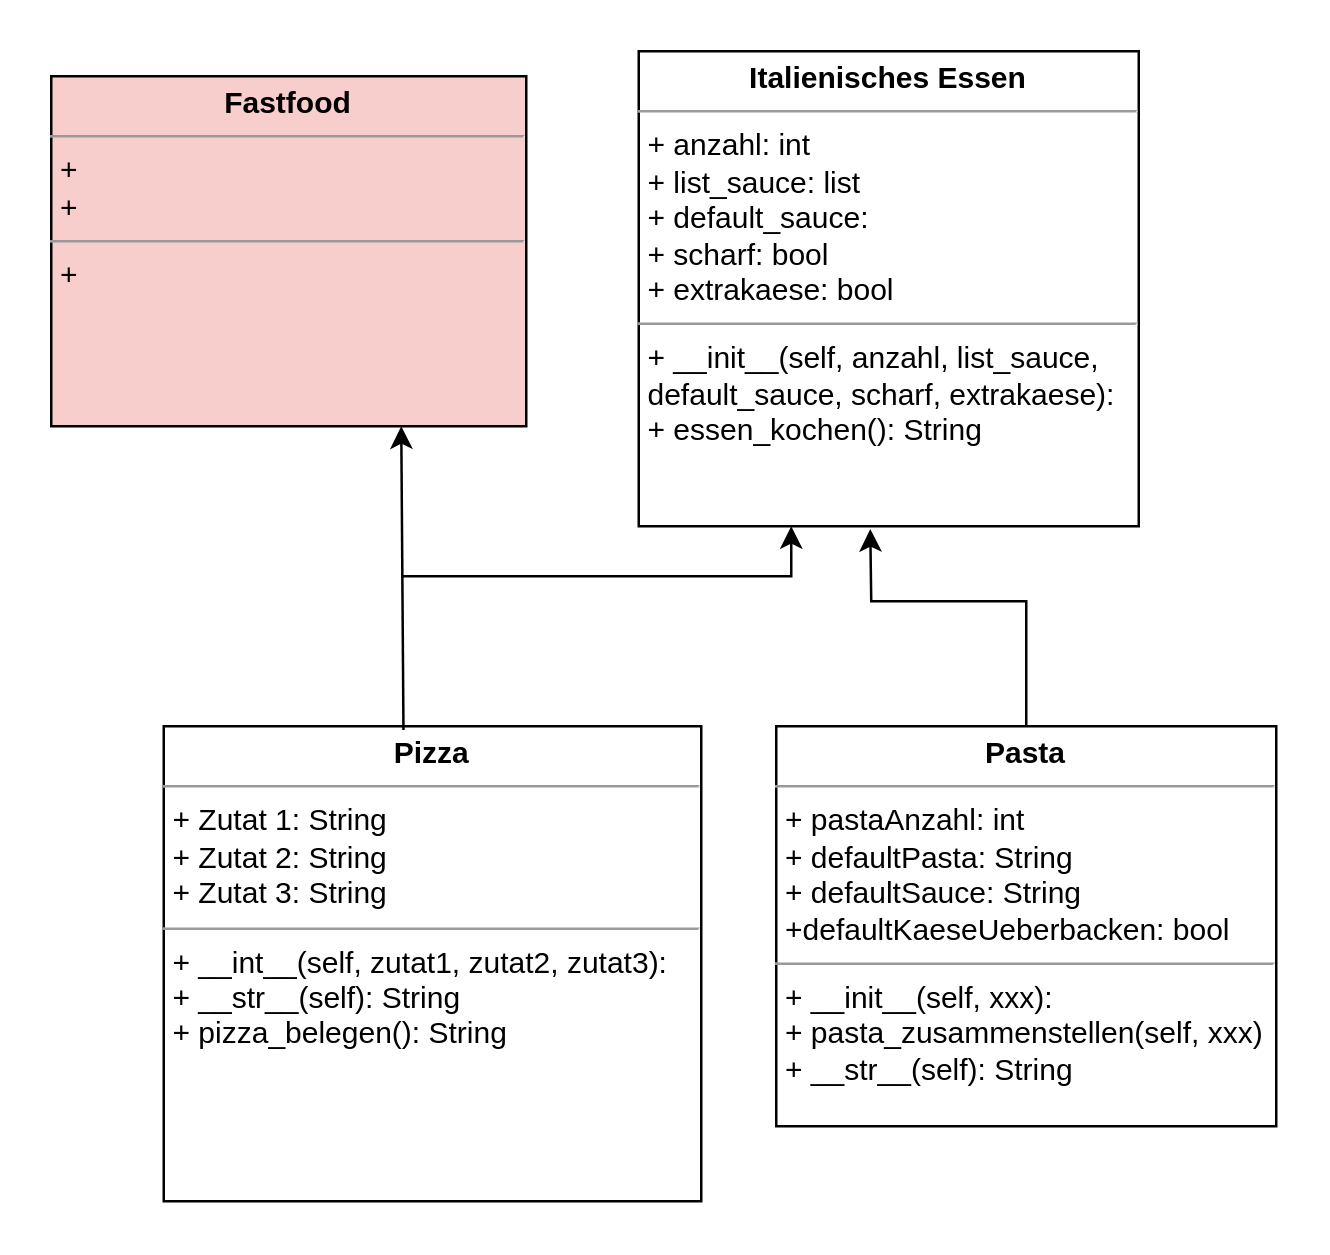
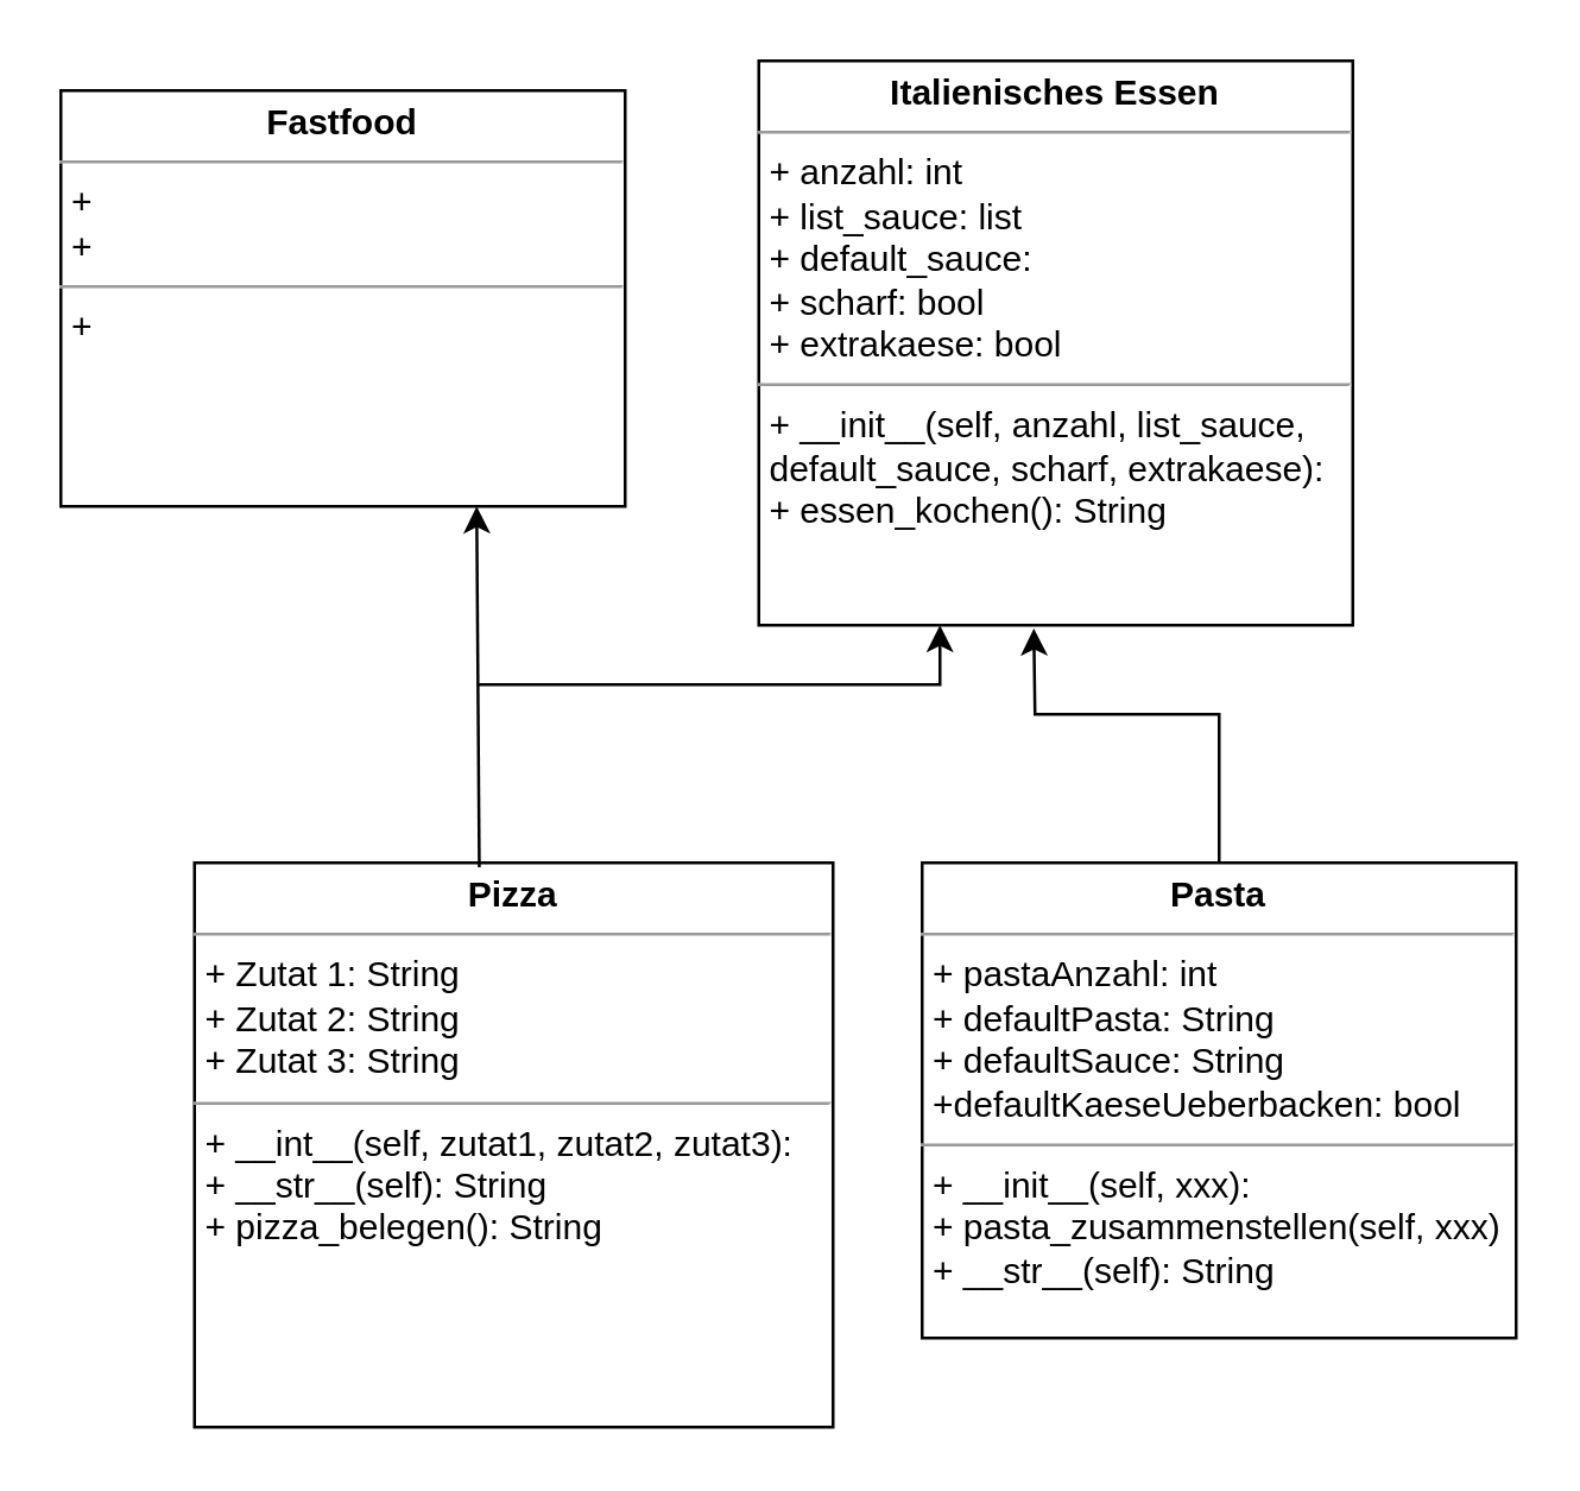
  <mxCell id="0" />
  <mxCell id="1" parent="0" />
  <mxCell id="2" value="&lt;p style=&quot;margin:0px;margin-top:4px;text-align:center;&quot;&gt;&lt;b&gt;Pizza&lt;/b&gt;&lt;/p&gt;&lt;hr size=&quot;1&quot;&gt;&lt;p style=&quot;margin:0px;margin-left:4px;&quot;&gt;+ Zutat 1: String&lt;br&gt;+ Zutat 2: String&lt;/p&gt;&lt;p style=&quot;margin:0px;margin-left:4px;&quot;&gt;+ Zutat 3: String&lt;/p&gt;&lt;hr size=&quot;1&quot;&gt;&lt;p style=&quot;margin:0px;margin-left:4px;&quot;&gt;+ __int__(self, zutat1, zutat2, zutat3):&lt;/p&gt;&lt;p style=&quot;margin:0px;margin-left:4px;&quot;&gt;+ __str__(self): String&lt;/p&gt;&lt;p style=&quot;margin:0px;margin-left:4px;&quot;&gt;+ pizza_belegen(): String&lt;br&gt;&lt;/p&gt;" style="verticalAlign=top;align=left;overflow=fill;fontSize=12;fontFamily=Helvetica;html=1;rounded=0;shadow=0;comic=0;labelBackgroundColor=none;strokeWidth=1" parent="1" vertex="1"><mxGeometry x="65" y="290" width="215" height="190" as="geometry" /></mxCell>
  <mxCell id="3" value="&lt;p style=&quot;margin:0px;margin-top:4px;text-align:center;&quot;&gt;&lt;b&gt;Italienisches Essen&lt;/b&gt;&lt;/p&gt;&lt;hr size=&quot;1&quot;&gt;&lt;p style=&quot;margin:0px;margin-left:4px;&quot;&gt;+ anzahl: int&lt;/p&gt;&lt;p style=&quot;margin:0px;margin-left:4px;&quot;&gt;+ list_sauce: list&lt;/p&gt;&lt;p style=&quot;margin:0px;margin-left:4px;&quot;&gt;+ default_sauce:&amp;nbsp;&lt;/p&gt;&lt;p style=&quot;margin:0px;margin-left:4px;&quot;&gt;+ scharf: bool&lt;/p&gt;&lt;p style=&quot;margin:0px;margin-left:4px;&quot;&gt;+ extrakaese: bool&lt;/p&gt;&lt;hr size=&quot;1&quot;&gt;&lt;p style=&quot;margin:0px;margin-left:4px;&quot;&gt;+ __init__(self, anzahl, list_sauce,&amp;nbsp;&lt;/p&gt;&lt;p style=&quot;margin:0px;margin-left:4px;&quot;&gt;default_sauce, scharf, extrakaese):&lt;/p&gt;&lt;p style=&quot;margin:0px;margin-left:4px;&quot;&gt;+ essen_kochen(): String&lt;br&gt;&lt;/p&gt;" style="verticalAlign=top;align=left;overflow=fill;fontSize=12;fontFamily=Helvetica;html=1;rounded=0;shadow=0;comic=0;labelBackgroundColor=none;strokeWidth=1" parent="1" vertex="1"><mxGeometry x="255" y="20" width="200" height="190" as="geometry" /></mxCell>
  <mxCell id="4" value="&lt;p style=&quot;margin:0px;margin-top:4px;text-align:center;&quot;&gt;&lt;b&gt;Pasta&lt;/b&gt;&lt;/p&gt;&lt;hr size=&quot;1&quot;&gt;&lt;p style=&quot;margin:0px;margin-left:4px;&quot;&gt;+ pastaAnzahl: int&lt;br&gt;+ defaultPasta: String&lt;br&gt;&lt;/p&gt;&lt;p style=&quot;margin:0px;margin-left:4px;&quot;&gt;+ defaultSauce: String&lt;/p&gt;&lt;p style=&quot;margin:0px;margin-left:4px;&quot;&gt;+defaultKaeseUeberbacken: bool&lt;/p&gt;&lt;hr size=&quot;1&quot;&gt;&lt;p style=&quot;margin:0px;margin-left:4px;&quot;&gt;+ __init__(self, xxx):&lt;/p&gt;&lt;p style=&quot;margin:0px;margin-left:4px;&quot;&gt;+ pasta_zusammenstellen(self, xxx)&lt;/p&gt;&lt;p style=&quot;margin:0px;margin-left:4px;&quot;&gt;+ __str__(self): String&lt;/p&gt;" style="verticalAlign=top;align=left;overflow=fill;fontSize=12;fontFamily=Helvetica;html=1;rounded=0;shadow=0;comic=0;labelBackgroundColor=none;strokeWidth=1" parent="1" vertex="1"><mxGeometry x="310" y="290" width="200" height="160" as="geometry" /></mxCell>
  <mxCell id="5" value="" style="endArrow=classic;html=1;rounded=0;entryX=0.463;entryY=1.006;entryDx=0;entryDy=0;entryPerimeter=0;" parent="1" target="3" edge="1"><mxGeometry width="50" height="50" relative="1" as="geometry"><mxPoint x="410" y="290" as="sourcePoint" /><mxPoint x="280" y="260" as="targetPoint" /><Array as="points"><mxPoint x="410" y="240" /><mxPoint x="348" y="240" /></Array></mxGeometry></mxCell>
  <mxCell id="6" value="" style="endArrow=classic;html=1;rounded=0;exitX=0.446;exitY=0.008;exitDx=0;exitDy=0;exitPerimeter=0;" parent="1" source="2" edge="1"><mxGeometry width="50" height="50" relative="1" as="geometry"><mxPoint x="160" y="230" as="sourcePoint" /><mxPoint x="160" y="170" as="targetPoint" /></mxGeometry></mxCell>
- <mxCell id="7" value="&lt;p style=&quot;margin:0px;margin-top:4px;text-align:center;&quot;&gt;&lt;b&gt;Fastfood&lt;/b&gt;&lt;/p&gt;&lt;hr size=&quot;1&quot;&gt;&lt;p style=&quot;margin:0px;margin-left:4px;&quot;&gt;+&amp;nbsp;&lt;br&gt;+&amp;nbsp;&lt;br&gt;&lt;/p&gt;&lt;hr size=&quot;1&quot;&gt;&lt;p style=&quot;margin:0px;margin-left:4px;&quot;&gt;+&amp;nbsp;&lt;/p&gt;" style="verticalAlign=top;align=left;overflow=fill;fontSize=12;fontFamily=Helvetica;html=1;rounded=0;shadow=0;comic=0;labelBackgroundColor=none;strokeWidth=1;fillColor=#f8cecc;" parent="1" vertex="1"><mxGeometry x="20" y="30" width="190" height="140" as="geometry" /></mxCell>
+ <mxCell id="7" value="&lt;p style=&quot;margin:0px;margin-top:4px;text-align:center;&quot;&gt;&lt;b&gt;Fastfood&lt;/b&gt;&lt;/p&gt;&lt;hr size=&quot;1&quot;&gt;&lt;p style=&quot;margin:0px;margin-left:4px;&quot;&gt;+&amp;nbsp;&lt;br&gt;+&amp;nbsp;&lt;br&gt;&lt;/p&gt;&lt;hr size=&quot;1&quot;&gt;&lt;p style=&quot;margin:0px;margin-left:4px;&quot;&gt;+&amp;nbsp;&lt;/p&gt;" style="verticalAlign=top;align=left;overflow=fill;fontSize=12;fontFamily=Helvetica;html=1;rounded=0;shadow=0;comic=0;labelBackgroundColor=none;strokeWidth=1" parent="1" vertex="1"><mxGeometry x="20" y="30" width="190" height="140" as="geometry" /></mxCell>
  <mxCell id="8" value="" style="endArrow=classic;html=1;rounded=0;" parent="1" edge="1"><mxGeometry width="50" height="50" relative="1" as="geometry"><mxPoint x="160" y="230" as="sourcePoint" /><mxPoint x="316" y="210" as="targetPoint" /><Array as="points"><mxPoint x="316" y="230" /></Array></mxGeometry></mxCell>
